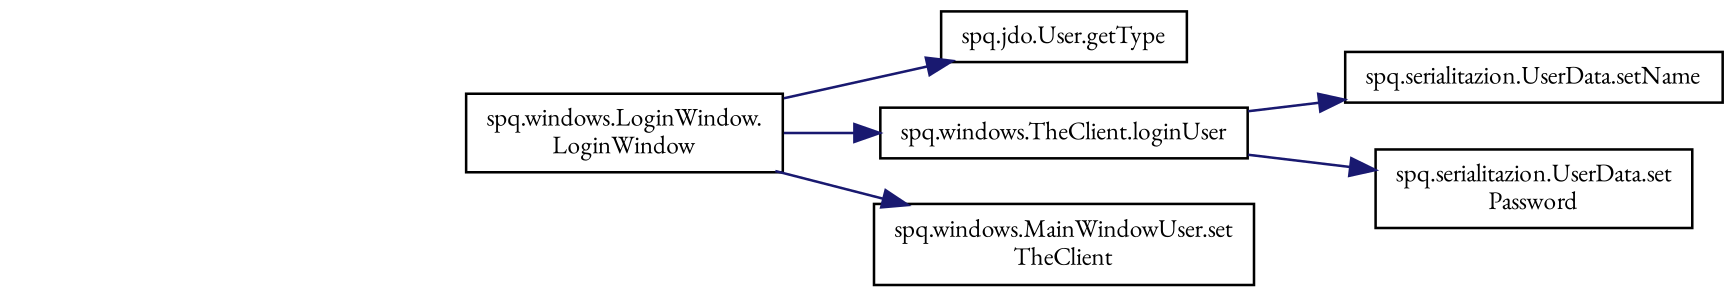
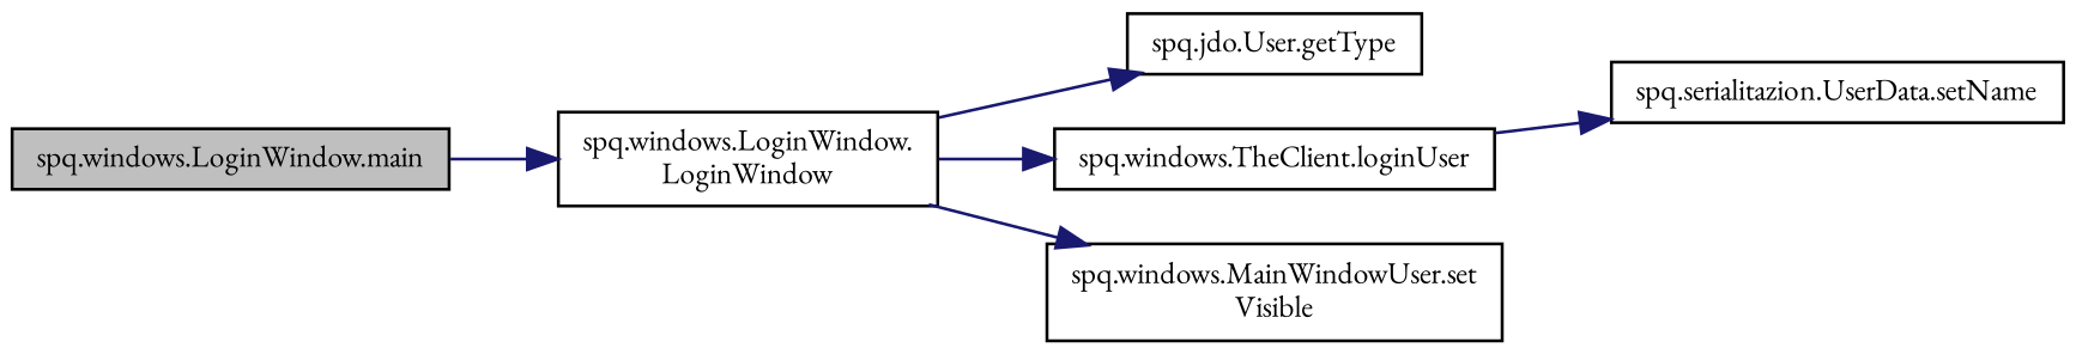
  digraph {
    fontname="EB Garamond"
    rankdir=LR
    node [color=black fillcolor=white fontname="EB Garamond" fontsize=10 shape=record style=filled]
    edge [color=midnightblue fontname="EB Garamond" fontsize=10 labelfontname=Helvetica labelfontsize=10 style=solid]
+   n1 [fillcolor=grey75 fontcolor=black height=0.2 label="spq.windows.LoginWindow.main" width=0.4]
    n2 [height=0.2 label="spq.windows.LoginWindow.\lLoginWindow" width=0.4]
    n3 [height=0.2 label="spq.jdo.User.getType" width=0.4]
    n4 [height=0.2 label="spq.windows.TheClient.loginUser" width=0.4]
-   n5 [height=0.2 label="spq.windows.MainWindowUser.set\lTheClient" width=0.4]
+   n5 [height=0.2 label="spq.windows.MainWindowUser.set\lVisible" width=0.4]
    n6 [height=0.2 label="spq.serialitazion.UserData.setName" width=0.4]
-   n7 [height=0.2 label="spq.serialitazion.UserData.set\lPassword" width=0.4]
+   n1 -> n2
    n2 -> n3
    n2 -> n4
    n2 -> n5
    n4 -> n6
-   n4 -> n7
  }
